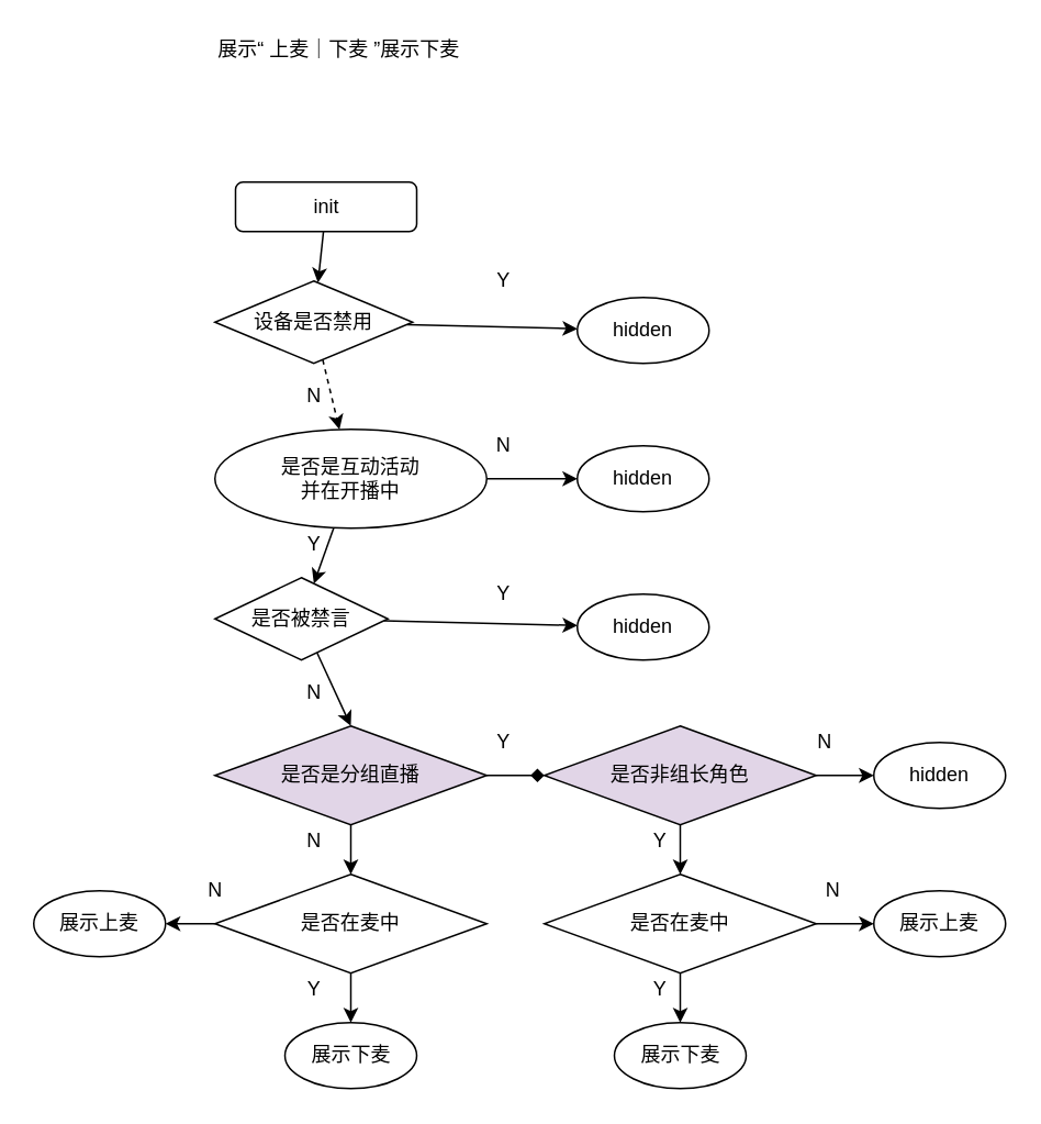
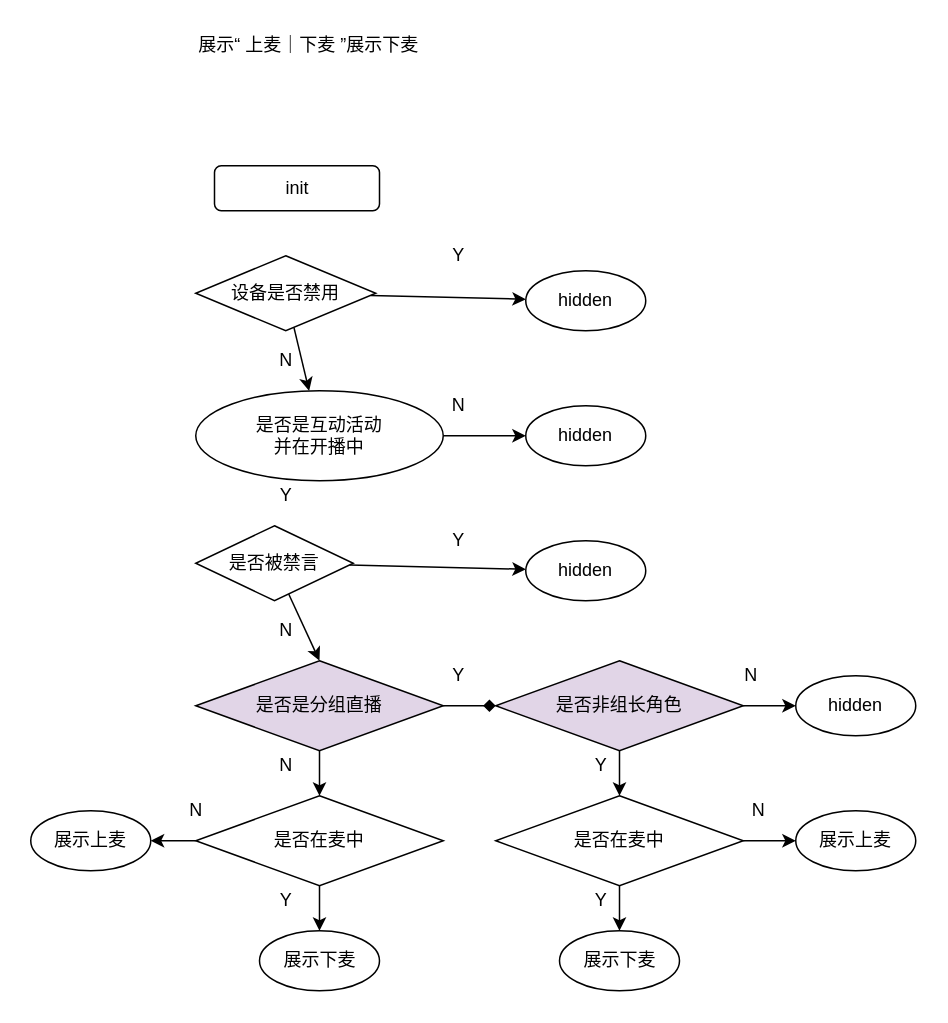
  <mxCell id="0" />
  <mxCell id="1" parent="0" />
- <mxCell id="2" value="" style="edgeStyle=none;html=1;" edge="1" parent="1" source="3" target="6"><mxGeometry relative="1" as="geometry" /></mxCell>
  <mxCell id="3" value="init" style="rounded=1;whiteSpace=wrap;html=1;" parent="1" vertex="1"><mxGeometry x="142.5" y="110" width="110" height="30" as="geometry" /></mxCell>
  <mxCell id="4" value="" style="edgeStyle=none;html=1;" edge="1" parent="1" source="6" target="7"><mxGeometry relative="1" as="geometry" /></mxCell>
- <mxCell id="5" value="" style="edgeStyle=none;html=1;dashed=1;" edge="1" parent="1" source="6" target="12"><mxGeometry relative="1" as="geometry" /></mxCell>
+ <mxCell id="5" value="" style="edgeStyle=none;html=1;" edge="1" parent="1" source="6" target="12"><mxGeometry relative="1" as="geometry" /></mxCell>
  <mxCell id="6" value="设备是否禁用" style="rhombus;whiteSpace=wrap;html=1;" vertex="1" parent="1"><mxGeometry x="130" y="170" width="120" height="50" as="geometry" /></mxCell>
  <mxCell id="7" value="hidden" style="ellipse;whiteSpace=wrap;html=1;" vertex="1" parent="1"><mxGeometry x="350" y="180" width="80" height="40" as="geometry" /></mxCell>
  <mxCell id="8" value="Y" style="text;html=1;align=center;verticalAlign=middle;resizable=0;points=[];autosize=1;strokeColor=none;fillColor=none;" vertex="1" parent="1"><mxGeometry x="295" y="160" width="20" height="20" as="geometry" /></mxCell>
  <mxCell id="9" value="N" style="text;html=1;align=center;verticalAlign=middle;resizable=0;points=[];autosize=1;strokeColor=none;fillColor=none;" vertex="1" parent="1"><mxGeometry x="180" y="230" width="20" height="20" as="geometry" /></mxCell>
  <mxCell id="10" value="" style="edgeStyle=none;html=1;" edge="1" parent="1" source="12" target="14"><mxGeometry relative="1" as="geometry" /></mxCell>
- <mxCell id="11" value="" style="edgeStyle=none;html=1;" edge="1" parent="1" source="12" target="19"><mxGeometry relative="1" as="geometry" /></mxCell>
  <mxCell id="12" value="是否是互动活动&lt;br&gt;并在开播中" style="ellipse;whiteSpace=wrap;html=1;" vertex="1" parent="1"><mxGeometry x="130" y="260" width="165" height="60" as="geometry" /></mxCell>
  <mxCell id="13" value="展示“ 上麦｜下麦 ”展示下麦" style="text;html=1;align=center;verticalAlign=middle;resizable=0;points=[];autosize=1;strokeColor=none;fillColor=none;" vertex="1" parent="1"><mxGeometry x="120" y="20" width="170" height="20" as="geometry" /></mxCell>
  <mxCell id="14" value="hidden" style="ellipse;whiteSpace=wrap;html=1;" vertex="1" parent="1"><mxGeometry x="350" y="270" width="80" height="40" as="geometry" /></mxCell>
  <mxCell id="15" value="N" style="text;html=1;align=center;verticalAlign=middle;resizable=0;points=[];autosize=1;strokeColor=none;fillColor=none;" vertex="1" parent="1"><mxGeometry x="295" y="260" width="20" height="20" as="geometry" /></mxCell>
  <mxCell id="16" value="Y" style="text;html=1;align=center;verticalAlign=middle;resizable=0;points=[];autosize=1;strokeColor=none;fillColor=none;" vertex="1" parent="1"><mxGeometry x="180" y="320" width="20" height="20" as="geometry" /></mxCell>
  <mxCell id="17" value="" style="edgeStyle=none;html=1;" edge="1" parent="1" source="19" target="20"><mxGeometry relative="1" as="geometry" /></mxCell>
  <mxCell id="18" value="" style="edgeStyle=none;html=1;" edge="1" parent="1" source="19"><mxGeometry relative="1" as="geometry"><mxPoint x="212.5" y="440" as="targetPoint" /></mxGeometry></mxCell>
  <mxCell id="19" value="是否被禁言" style="rhombus;whiteSpace=wrap;html=1;" vertex="1" parent="1"><mxGeometry x="130" y="350" width="105" height="50" as="geometry" /></mxCell>
  <mxCell id="20" value="hidden" style="ellipse;whiteSpace=wrap;html=1;" vertex="1" parent="1"><mxGeometry x="350" y="360" width="80" height="40" as="geometry" /></mxCell>
  <mxCell id="21" value="Y" style="text;html=1;align=center;verticalAlign=middle;resizable=0;points=[];autosize=1;strokeColor=none;fillColor=none;" vertex="1" parent="1"><mxGeometry x="295" y="350" width="20" height="20" as="geometry" /></mxCell>
  <mxCell id="22" value="N" style="text;html=1;align=center;verticalAlign=middle;resizable=0;points=[];autosize=1;strokeColor=none;fillColor=none;" vertex="1" parent="1"><mxGeometry x="180" y="410" width="20" height="20" as="geometry" /></mxCell>
  <mxCell id="23" value="" style="edgeStyle=none;html=1;" edge="1" parent="1" source="25"><mxGeometry relative="1" as="geometry"><mxPoint x="212.5" y="530" as="targetPoint" /></mxGeometry></mxCell>
  <mxCell id="24" value="" style="edgeStyle=none;html=1;endArrow=diamond;" edge="1" parent="1" source="25" target="30"><mxGeometry relative="1" as="geometry" /></mxCell>
  <mxCell id="25" value="是否是分组直播" style="rhombus;whiteSpace=wrap;html=1;fillColor=#e1d5e7;" vertex="1" parent="1"><mxGeometry x="130" y="440" width="165" height="60" as="geometry" /></mxCell>
  <mxCell id="26" value="N" style="text;html=1;align=center;verticalAlign=middle;resizable=0;points=[];autosize=1;strokeColor=none;fillColor=none;" vertex="1" parent="1"><mxGeometry x="180" y="500" width="20" height="20" as="geometry" /></mxCell>
  <mxCell id="27" value="Y" style="text;html=1;align=center;verticalAlign=middle;resizable=0;points=[];autosize=1;strokeColor=none;fillColor=none;" vertex="1" parent="1"><mxGeometry x="295" y="440" width="20" height="20" as="geometry" /></mxCell>
  <mxCell id="28" value="" style="edgeStyle=none;html=1;" edge="1" parent="1" source="30" target="33"><mxGeometry relative="1" as="geometry" /></mxCell>
  <mxCell id="29" value="" style="edgeStyle=none;html=1;" edge="1" parent="1" source="30" target="34"><mxGeometry relative="1" as="geometry" /></mxCell>
  <mxCell id="30" value="是否非组长角色" style="rhombus;whiteSpace=wrap;html=1;fillColor=#e1d5e7;" vertex="1" parent="1"><mxGeometry x="330" y="440" width="165" height="60" as="geometry" /></mxCell>
  <mxCell id="31" value="" style="edgeStyle=none;html=1;" edge="1" parent="1" source="33"><mxGeometry relative="1" as="geometry"><mxPoint x="412.5" y="620" as="targetPoint" /></mxGeometry></mxCell>
  <mxCell id="32" value="" style="edgeStyle=none;html=1;" edge="1" parent="1" source="33" target="38"><mxGeometry relative="1" as="geometry" /></mxCell>
  <mxCell id="33" value="是否在麦中" style="rhombus;whiteSpace=wrap;html=1;" vertex="1" parent="1"><mxGeometry x="330" y="530" width="165" height="60" as="geometry" /></mxCell>
  <mxCell id="34" value="hidden" style="ellipse;whiteSpace=wrap;html=1;" vertex="1" parent="1"><mxGeometry x="530" y="450" width="80" height="40" as="geometry" /></mxCell>
  <mxCell id="35" value="Y" style="text;html=1;align=center;verticalAlign=middle;resizable=0;points=[];autosize=1;strokeColor=none;fillColor=none;" vertex="1" parent="1"><mxGeometry x="390" y="500" width="20" height="20" as="geometry" /></mxCell>
  <mxCell id="36" value="N" style="text;html=1;align=center;verticalAlign=middle;resizable=0;points=[];autosize=1;strokeColor=none;fillColor=none;" vertex="1" parent="1"><mxGeometry x="490" y="440" width="20" height="20" as="geometry" /></mxCell>
  <mxCell id="37" value="展示下麦" style="ellipse;whiteSpace=wrap;html=1;" vertex="1" parent="1"><mxGeometry x="372.5" y="620" width="80" height="40" as="geometry" /></mxCell>
  <mxCell id="38" value="展示上麦" style="ellipse;whiteSpace=wrap;html=1;" vertex="1" parent="1"><mxGeometry x="530" y="540" width="80" height="40" as="geometry" /></mxCell>
  <mxCell id="39" value="" style="edgeStyle=none;html=1;" edge="1" parent="1" source="41" target="42"><mxGeometry relative="1" as="geometry" /></mxCell>
  <mxCell id="40" value="" style="edgeStyle=none;html=1;" edge="1" parent="1" source="41" target="43"><mxGeometry relative="1" as="geometry" /></mxCell>
  <mxCell id="41" value="是否在麦中" style="rhombus;whiteSpace=wrap;html=1;" vertex="1" parent="1"><mxGeometry x="130" y="530" width="165" height="60" as="geometry" /></mxCell>
  <mxCell id="42" value="展示下麦" style="ellipse;whiteSpace=wrap;html=1;" vertex="1" parent="1"><mxGeometry x="172.5" y="620" width="80" height="40" as="geometry" /></mxCell>
  <mxCell id="43" value="展示上麦" style="ellipse;whiteSpace=wrap;html=1;" vertex="1" parent="1"><mxGeometry x="20" y="540" width="80" height="40" as="geometry" /></mxCell>
  <mxCell id="44" value="Y" style="text;html=1;align=center;verticalAlign=middle;resizable=0;points=[];autosize=1;strokeColor=none;fillColor=none;" vertex="1" parent="1"><mxGeometry x="390" y="590" width="20" height="20" as="geometry" /></mxCell>
  <mxCell id="45" value="N" style="text;html=1;align=center;verticalAlign=middle;resizable=0;points=[];autosize=1;strokeColor=none;fillColor=none;" vertex="1" parent="1"><mxGeometry x="495" y="530" width="20" height="20" as="geometry" /></mxCell>
  <mxCell id="46" value="N" style="text;html=1;align=center;verticalAlign=middle;resizable=0;points=[];autosize=1;strokeColor=none;fillColor=none;" vertex="1" parent="1"><mxGeometry x="120" y="530" width="20" height="20" as="geometry" /></mxCell>
  <mxCell id="47" value="Y" style="text;html=1;align=center;verticalAlign=middle;resizable=0;points=[];autosize=1;strokeColor=none;fillColor=none;" vertex="1" parent="1"><mxGeometry x="180" y="590" width="20" height="20" as="geometry" /></mxCell>
